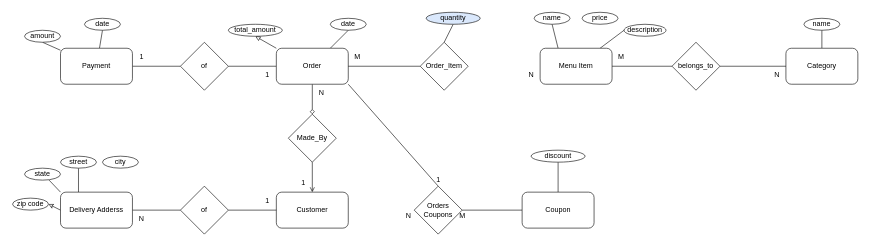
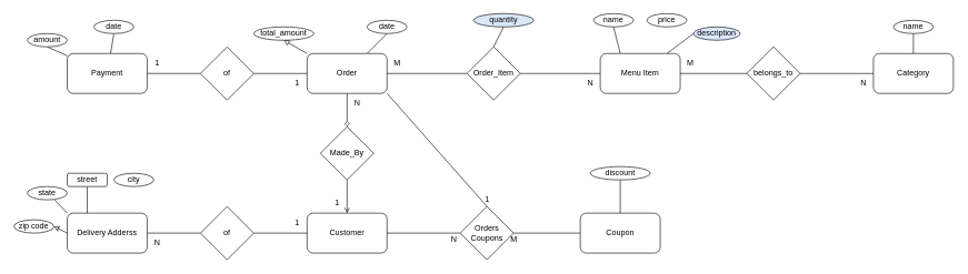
  <mxCell id="0" />
  <mxCell id="1" parent="0" />
  <mxCell id="2" value="Customer" style="rounded=1;whiteSpace=wrap;html=1;" vertex="1" parent="1"><mxGeometry x="460" y="320" width="120" height="60" as="geometry" /></mxCell>
  <mxCell id="3" style="rounded=0;orthogonalLoop=1;jettySize=auto;html=1;exitX=0.25;exitY=0;exitDx=0;exitDy=0;entryX=0.5;entryY=1;entryDx=0;entryDy=0;endArrow=none;endFill=0;" edge="1" parent="1" source="6" target="19"><mxGeometry relative="1" as="geometry" /></mxCell>
  <mxCell id="4" style="rounded=0;orthogonalLoop=1;jettySize=auto;html=1;entryX=0;entryY=0.5;entryDx=0;entryDy=0;endArrow=none;endFill=0;" edge="1" parent="1" source="6" target="21"><mxGeometry relative="1" as="geometry" /></mxCell>
  <mxCell id="5" style="rounded=0;orthogonalLoop=1;jettySize=auto;html=1;entryX=0;entryY=0.5;entryDx=0;entryDy=0;endArrow=none;endFill=0;" edge="1" parent="1" source="6" target="25"><mxGeometry relative="1" as="geometry" /></mxCell>
  <mxCell id="6" value="Menu Item" style="rounded=1;whiteSpace=wrap;html=1;" vertex="1" parent="1"><mxGeometry x="900" y="80" width="120" height="60" as="geometry" /></mxCell>
  <mxCell id="7" style="rounded=0;orthogonalLoop=1;jettySize=auto;html=1;entryX=0.5;entryY=1;entryDx=0;entryDy=0;endArrow=none;endFill=0;" edge="1" parent="1" source="11" target="16"><mxGeometry relative="1" as="geometry" /></mxCell>
  <mxCell id="8" style="rounded=0;orthogonalLoop=1;jettySize=auto;html=1;exitX=0;exitY=0;exitDx=0;exitDy=0;entryX=0.5;entryY=1;entryDx=0;entryDy=0;endArrow=block;endFill=0;" edge="1" parent="1" source="11" target="17"><mxGeometry relative="1" as="geometry" /></mxCell>
  <mxCell id="9" style="rounded=0;orthogonalLoop=1;jettySize=auto;html=1;entryX=0.5;entryY=0;entryDx=0;entryDy=0;endArrow=diamond;endFill=0;" edge="1" parent="1" source="11" target="28"><mxGeometry relative="1" as="geometry" /></mxCell>
  <mxCell id="10" style="edgeStyle=none;rounded=0;orthogonalLoop=1;jettySize=auto;html=1;endArrow=none;endFill=0;" edge="1" parent="1" source="11" target="44"><mxGeometry relative="1" as="geometry" /></mxCell>
  <mxCell id="11" value="Order" style="rounded=1;whiteSpace=wrap;html=1;" vertex="1" parent="1"><mxGeometry x="460" y="80" width="120" height="60" as="geometry" /></mxCell>
  <mxCell id="12" style="rounded=0;orthogonalLoop=1;jettySize=auto;html=1;entryX=1;entryY=0.5;entryDx=0;entryDy=0;endArrow=none;endFill=0;" edge="1" parent="1" source="15" target="11"><mxGeometry relative="1" as="geometry" /></mxCell>
+ <mxCell id="13" style="rounded=0;orthogonalLoop=1;jettySize=auto;html=1;entryX=0;entryY=0.5;entryDx=0;entryDy=0;endArrow=none;endFill=0;" edge="1" parent="1" source="15" target="6"><mxGeometry relative="1" as="geometry" /></mxCell>
  <mxCell id="14" style="rounded=0;orthogonalLoop=1;jettySize=auto;html=1;exitX=0.5;exitY=0;exitDx=0;exitDy=0;entryX=0.5;entryY=1;entryDx=0;entryDy=0;endArrow=none;endFill=0;" edge="1" parent="1" source="15" target="18"><mxGeometry relative="1" as="geometry" /></mxCell>
  <mxCell id="15" value="Order_Item" style="rhombus;whiteSpace=wrap;html=1;" vertex="1" parent="1"><mxGeometry x="700" y="70" width="80" height="80" as="geometry" /></mxCell>
  <mxCell id="16" value="date" style="ellipse;whiteSpace=wrap;html=1;" vertex="1" parent="1"><mxGeometry x="550" y="30" width="60" height="20" as="geometry" /></mxCell>
  <mxCell id="17" value="total_amount" style="ellipse;whiteSpace=wrap;html=1;" vertex="1" parent="1"><mxGeometry x="380" y="40" width="90" height="20" as="geometry" /></mxCell>
  <mxCell id="18" value="quantity" style="ellipse;whiteSpace=wrap;html=1;fillColor=#dae8fc;" vertex="1" parent="1"><mxGeometry x="710" y="20" width="90" height="20" as="geometry" /></mxCell>
  <mxCell id="19" value="name" style="ellipse;whiteSpace=wrap;html=1;" vertex="1" parent="1"><mxGeometry x="890" y="20" width="60" height="20" as="geometry" /></mxCell>
  <mxCell id="20" value="price" style="ellipse;whiteSpace=wrap;html=1;" vertex="1" parent="1"><mxGeometry x="970" y="20" width="60" height="20" as="geometry" /></mxCell>
- <mxCell id="21" value="description" style="ellipse;whiteSpace=wrap;html=1;" vertex="1" parent="1"><mxGeometry x="1040" y="40" width="70" height="20" as="geometry" /></mxCell>
+ <mxCell id="21" value="description" style="ellipse;whiteSpace=wrap;html=1;fillColor=#dae8fc;" vertex="1" parent="1"><mxGeometry x="1040" y="40" width="70" height="20" as="geometry" /></mxCell>
  <mxCell id="22" style="rounded=0;orthogonalLoop=1;jettySize=auto;html=1;exitX=0.5;exitY=0;exitDx=0;exitDy=0;entryX=0.5;entryY=1;entryDx=0;entryDy=0;endArrow=none;endFill=0;" edge="1" parent="1" source="23" target="26"><mxGeometry relative="1" as="geometry" /></mxCell>
  <mxCell id="23" value="Category" style="rounded=1;whiteSpace=wrap;html=1;" vertex="1" parent="1"><mxGeometry x="1310" y="80" width="120" height="60" as="geometry" /></mxCell>
  <mxCell id="24" style="rounded=0;orthogonalLoop=1;jettySize=auto;html=1;endArrow=none;endFill=0;" edge="1" parent="1" source="25" target="23"><mxGeometry relative="1" as="geometry" /></mxCell>
  <mxCell id="25" value="belongs_to" style="rhombus;whiteSpace=wrap;html=1;" vertex="1" parent="1"><mxGeometry x="1120" y="70" width="80" height="80" as="geometry" /></mxCell>
  <mxCell id="26" value="name" style="ellipse;whiteSpace=wrap;html=1;" vertex="1" parent="1"><mxGeometry x="1340" y="30" width="60" height="20" as="geometry" /></mxCell>
  <mxCell id="27" style="rounded=0;orthogonalLoop=1;jettySize=auto;html=1;entryX=0.5;entryY=0;entryDx=0;entryDy=0;endArrow=open;endFill=0;" edge="1" parent="1" source="28" target="2"><mxGeometry relative="1" as="geometry" /></mxCell>
  <mxCell id="28" value="Made_By" style="rhombus;whiteSpace=wrap;html=1;" vertex="1" parent="1"><mxGeometry x="480" y="190" width="80" height="80" as="geometry" /></mxCell>
  <mxCell id="29" style="rounded=0;orthogonalLoop=1;jettySize=auto;html=1;endArrow=none;endFill=0;" edge="1" parent="1" source="33" target="35"><mxGeometry relative="1" as="geometry" /></mxCell>
  <mxCell id="30" style="rounded=0;orthogonalLoop=1;jettySize=auto;html=1;exitX=0.25;exitY=0;exitDx=0;exitDy=0;entryX=0.5;entryY=1;entryDx=0;entryDy=0;endArrow=none;endFill=0;" edge="1" parent="1" source="33" target="36"><mxGeometry relative="1" as="geometry" /></mxCell>
  <mxCell id="31" style="rounded=0;orthogonalLoop=1;jettySize=auto;html=1;exitX=0;exitY=0;exitDx=0;exitDy=0;entryX=0.683;entryY=1;entryDx=0;entryDy=0;entryPerimeter=0;endArrow=none;endFill=0;" edge="1" parent="1" source="33" target="38"><mxGeometry relative="1" as="geometry" /></mxCell>
  <mxCell id="32" style="rounded=0;orthogonalLoop=1;jettySize=auto;html=1;exitX=0;exitY=0.5;exitDx=0;exitDy=0;entryX=1;entryY=0.5;entryDx=0;entryDy=0;endArrow=classic;endFill=0;" edge="1" parent="1" source="33" target="39"><mxGeometry relative="1" as="geometry" /></mxCell>
  <mxCell id="33" value="Delivery Adderss" style="rounded=1;whiteSpace=wrap;html=1;" vertex="1" parent="1"><mxGeometry x="100" y="320" width="120" height="60" as="geometry" /></mxCell>
  <mxCell id="34" style="rounded=0;orthogonalLoop=1;jettySize=auto;html=1;entryX=0;entryY=0.5;entryDx=0;entryDy=0;endArrow=none;endFill=0;" edge="1" parent="1" source="35" target="2"><mxGeometry relative="1" as="geometry" /></mxCell>
  <mxCell id="35" value="of" style="rhombus;whiteSpace=wrap;html=1;" vertex="1" parent="1"><mxGeometry x="300" y="310" width="80" height="80" as="geometry" /></mxCell>
- <mxCell id="36" value="street" style="ellipse;whiteSpace=wrap;html=1;" vertex="1" parent="1"><mxGeometry x="100" y="260" width="60" height="20" as="geometry" /></mxCell>
+ <mxCell id="36" value="street" style="whiteSpace=wrap;html=1;rounded=1;" vertex="1" parent="1"><mxGeometry x="100" y="260" width="60" height="20" as="geometry" /></mxCell>
  <mxCell id="37" value="city" style="ellipse;whiteSpace=wrap;html=1;" vertex="1" parent="1"><mxGeometry x="170" y="260" width="60" height="20" as="geometry" /></mxCell>
  <mxCell id="38" value="state" style="ellipse;whiteSpace=wrap;html=1;" vertex="1" parent="1"><mxGeometry x="40" y="280" width="60" height="20" as="geometry" /></mxCell>
  <mxCell id="39" value="zip code" style="ellipse;whiteSpace=wrap;html=1;" vertex="1" parent="1"><mxGeometry x="20" y="330" width="60" height="20" as="geometry" /></mxCell>
  <mxCell id="40" style="edgeStyle=none;rounded=0;orthogonalLoop=1;jettySize=auto;html=1;endArrow=none;endFill=0;" edge="1" parent="1" source="43" target="44"><mxGeometry relative="1" as="geometry" /></mxCell>
  <mxCell id="41" style="edgeStyle=none;rounded=0;orthogonalLoop=1;jettySize=auto;html=1;entryX=0.5;entryY=1;entryDx=0;entryDy=0;endArrow=none;endFill=0;" edge="1" parent="1" source="43" target="45"><mxGeometry relative="1" as="geometry" /></mxCell>
  <mxCell id="42" style="edgeStyle=none;rounded=0;orthogonalLoop=1;jettySize=auto;html=1;entryX=0.5;entryY=1;entryDx=0;entryDy=0;endArrow=none;endFill=0;" edge="1" parent="1" source="43" target="46"><mxGeometry relative="1" as="geometry" /></mxCell>
  <mxCell id="43" value="Payment" style="rounded=1;whiteSpace=wrap;html=1;" vertex="1" parent="1"><mxGeometry x="100" y="80" width="120" height="60" as="geometry" /></mxCell>
  <mxCell id="44" value="of" style="rhombus;whiteSpace=wrap;html=1;" vertex="1" parent="1"><mxGeometry x="300" y="70" width="80" height="80" as="geometry" /></mxCell>
  <mxCell id="45" value="date" style="ellipse;whiteSpace=wrap;html=1;" vertex="1" parent="1"><mxGeometry y="30" width="60" height="20" as="geometry" x="140" /></mxCell>
  <mxCell id="46" value="amount" style="ellipse;whiteSpace=wrap;html=1;" vertex="1" parent="1"><mxGeometry x="40" y="50" width="60" height="20" as="geometry" /></mxCell>
  <mxCell id="47" style="edgeStyle=none;rounded=0;orthogonalLoop=1;jettySize=auto;html=1;entryX=1;entryY=0.5;entryDx=0;entryDy=0;endArrow=none;endFill=0;" edge="1" parent="1" source="49" target="52"><mxGeometry relative="1" as="geometry" /></mxCell>
  <mxCell id="48" style="edgeStyle=none;rounded=0;orthogonalLoop=1;jettySize=auto;html=1;entryX=0.5;entryY=1;entryDx=0;entryDy=0;endArrow=none;endFill=0;" edge="1" parent="1" source="49" target="53"><mxGeometry relative="1" as="geometry" /></mxCell>
  <mxCell id="49" value="Coupon" style="rounded=1;whiteSpace=wrap;html=1;" vertex="1" parent="1"><mxGeometry x="870" y="320" width="120" height="60" as="geometry" /></mxCell>
  <mxCell id="50" style="edgeStyle=none;rounded=0;orthogonalLoop=1;jettySize=auto;html=1;entryX=1;entryY=1;entryDx=0;entryDy=0;endArrow=none;endFill=0;exitX=0.5;exitY=0;exitDx=0;exitDy=0;" edge="1" parent="1" source="52" target="11"><mxGeometry relative="1" as="geometry" /></mxCell>
+ <mxCell id="51" style="edgeStyle=none;rounded=0;orthogonalLoop=1;jettySize=auto;html=1;entryX=1;entryY=0.5;entryDx=0;entryDy=0;endArrow=none;endFill=0;" edge="1" parent="1" source="52" target="2"><mxGeometry relative="1" as="geometry" /></mxCell>
  <mxCell id="52" value="Orders Coupons" style="rhombus;whiteSpace=wrap;html=1;" vertex="1" parent="1"><mxGeometry x="690" y="310" width="80" height="80" as="geometry" /></mxCell>
  <mxCell id="53" value="discount" style="ellipse;whiteSpace=wrap;html=1;" vertex="1" parent="1"><mxGeometry x="885" y="250" width="90" height="20" as="geometry" /></mxCell>
  <mxCell id="54" value="N" style="text;html=1;align=center;verticalAlign=middle;resizable=0;points=[];autosize=1;" vertex="1" parent="1"><mxGeometry x="520" y="140" width="30" height="30" as="geometry" /></mxCell>
  <mxCell id="55" value="1" style="text;html=1;align=center;verticalAlign=middle;resizable=0;points=[];autosize=1;" vertex="1" parent="1"><mxGeometry x="490" y="290" width="30" height="30" as="geometry" /></mxCell>
  <mxCell id="56" value="N" style="text;html=1;align=center;verticalAlign=middle;resizable=0;points=[];autosize=1;" vertex="1" parent="1"><mxGeometry x="870" y="110" width="30" height="30" as="geometry" /></mxCell>
  <mxCell id="57" value="M" style="text;html=1;align=center;verticalAlign=middle;resizable=0;points=[];autosize=1;" vertex="1" parent="1"><mxGeometry x="580" y="80" width="30" height="30" as="geometry" /></mxCell>
  <mxCell id="58" value="N" style="text;html=1;align=center;verticalAlign=middle;resizable=0;points=[];autosize=1;" vertex="1" parent="1"><mxGeometry x="1280" y="110" width="30" height="30" as="geometry" /></mxCell>
  <mxCell id="59" value="M" style="text;html=1;align=center;verticalAlign=middle;resizable=0;points=[];autosize=1;" vertex="1" parent="1"><mxGeometry x="1020" y="80" width="30" height="30" as="geometry" /></mxCell>
  <mxCell id="60" value="1" style="text;html=1;align=center;verticalAlign=middle;resizable=0;points=[];autosize=1;" vertex="1" parent="1"><mxGeometry x="430" y="110" width="30" height="30" as="geometry" /></mxCell>
  <mxCell id="61" value="1" style="text;html=1;align=center;verticalAlign=middle;resizable=0;points=[];autosize=1;" vertex="1" parent="1"><mxGeometry x="220" y="80" width="30" height="30" as="geometry" /></mxCell>
  <mxCell id="62" value="N" style="text;html=1;align=center;verticalAlign=middle;resizable=0;points=[];autosize=1;" vertex="1" parent="1"><mxGeometry x="220" y="350" width="30" height="30" as="geometry" /></mxCell>
  <mxCell id="63" value="1" style="text;html=1;align=center;verticalAlign=middle;resizable=0;points=[];autosize=1;" vertex="1" parent="1"><mxGeometry x="430" y="320" width="30" height="30" as="geometry" /></mxCell>
  <mxCell id="64" value="N" style="text;html=1;align=center;verticalAlign=middle;resizable=0;points=[];autosize=1;" vertex="1" parent="1"><mxGeometry x="665" y="345" width="30" height="30" as="geometry" /></mxCell>
  <mxCell id="65" value="1" style="text;html=1;align=center;verticalAlign=middle;resizable=0;points=[];autosize=1;" vertex="1" parent="1"><mxGeometry x="715" y="285" width="30" height="30" as="geometry" /></mxCell>
  <mxCell id="66" value="M" style="text;html=1;align=center;verticalAlign=middle;resizable=0;points=[];autosize=1;" vertex="1" parent="1"><mxGeometry x="755" y="345" width="30" height="30" as="geometry" /></mxCell>
